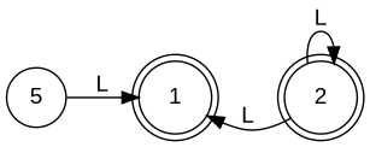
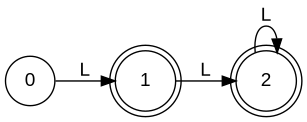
  digraph {
    fontname="Liberation Sans"
    rankdir=LR
    node [fontname="Liberation Sans" shape=doublecircle]
    edge [fontname="Liberation Sans"]
    1
    2
-   0 [shape=circle label=5]
-   2 -> 1 [label=L]
+   0 [shape=circle]
+   1 -> 2 [label=L]
    2 -> 2 [label=L]
    0 -> 1 [label=L]
  }
